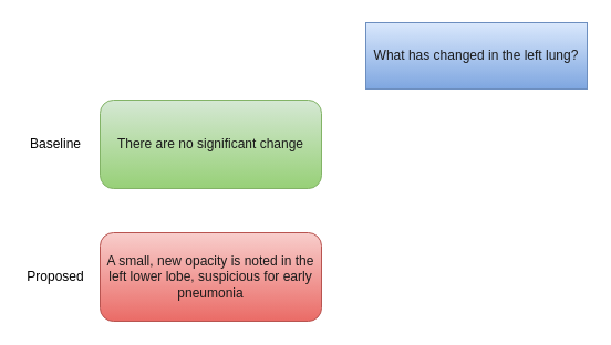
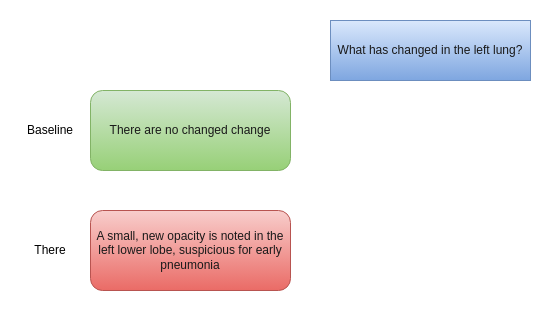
  <mxCell id="0" />
  <mxCell id="1" parent="0" />
- <mxCell id="2" value="&lt;br&gt;&lt;div&gt;There are no significant change&lt;br&gt;&lt;br&gt;&lt;/div&gt;" style="rounded=1;whiteSpace=wrap;html=1;fillColor=#d5e8d4;gradientColor=#97d077;strokeColor=#82b366;fontColor=#1A1A1A;" vertex="1" parent="1"><mxGeometry x="90" y="90" width="200" height="80" as="geometry" /></mxCell>
+ <mxCell id="2" value="&lt;br&gt;&lt;div&gt;There are no changed change&lt;br&gt;&lt;br&gt;&lt;/div&gt;" style="rounded=1;whiteSpace=wrap;html=1;fillColor=#d5e8d4;gradientColor=#97d077;strokeColor=#82b366;fontColor=#1A1A1A;" vertex="1" parent="1"><mxGeometry x="90" y="90" width="200" height="80" as="geometry" /></mxCell>
  <mxCell id="3" value="What has changed in the left lung?" style="whiteSpace=wrap;html=1;fillColor=#dae8fc;strokeColor=#6c8ebf;gradientColor=#7ea6e0;fontColor=#1A1A1A;rounded=0;" vertex="1" parent="1"><mxGeometry x="330" y="20" width="200" height="60" as="geometry" /></mxCell>
  <mxCell id="4" value="A small, new opacity is noted in the left lower lobe, suspicious for early pneumonia" style="rounded=1;whiteSpace=wrap;html=1;fillColor=#f8cecc;gradientColor=#ea6b66;strokeColor=#b85450;fontColor=#1A1A1A;" vertex="1" parent="1"><mxGeometry x="90" y="210" width="200" height="80" as="geometry" /></mxCell>
- <mxCell id="5" value="Proposed" style="text;html=1;align=center;verticalAlign=middle;whiteSpace=wrap;rounded=0;" vertex="1" parent="1"><mxGeometry x="20" y="235" width="60" height="30" as="geometry" /></mxCell>
+ <mxCell id="5" value="There" style="text;html=1;align=center;verticalAlign=middle;whiteSpace=wrap;rounded=0;" vertex="1" parent="1"><mxGeometry x="20" y="235" width="60" height="30" as="geometry" /></mxCell>
  <mxCell id="6" value="Baseline" style="text;html=1;align=center;verticalAlign=middle;whiteSpace=wrap;rounded=0;" vertex="1" parent="1"><mxGeometry x="20" y="115" width="60" height="30" as="geometry" /></mxCell>
